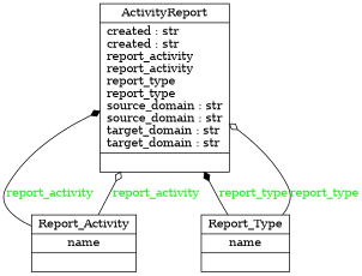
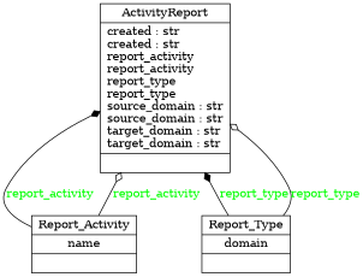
  digraph {
    rankdir=BT
    node [color=black fontcolor=black shape=record style=solid]
    edge [arrowhead=diamond arrowtail=none fontcolor=green style=solid]
    n1 [label=<{ActivityReport|created : str<br ALIGN="LEFT"/>created : str<br ALIGN="LEFT"/>report_activity<br ALIGN="LEFT"/>report_activity<br ALIGN="LEFT"/>report_type<br ALIGN="LEFT"/>report_type<br ALIGN="LEFT"/>source_domain : str<br ALIGN="LEFT"/>source_domain : str<br ALIGN="LEFT"/>target_domain : str<br ALIGN="LEFT"/>target_domain : str<br ALIGN="LEFT"/>|}>]
    n2 [label=<{Report_Activity|name<br ALIGN="LEFT"/>|}>]
-   n3 [label=<{Report_Type|name<br ALIGN="LEFT"/>|}>]
+   n3 [label=<{Report_Type|domain<br ALIGN="LEFT"/>|}>]
    n2 -> n1 [label=report_activity]
    n2 -> n1 [arrowhead=odiamond label=report_activity]
    n3 -> n1 [label=report_type]
    n3 -> n1 [arrowhead=odiamond label=report_type]
  }
